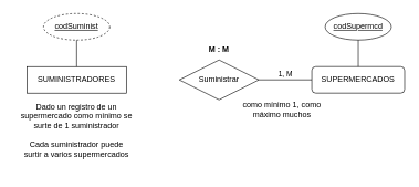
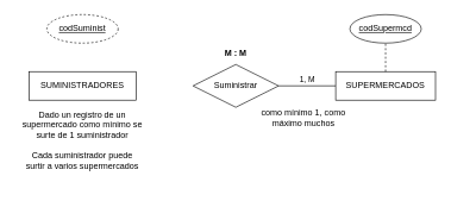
  <mxCell id="0" />
  <mxCell id="1" parent="0" />
  <mxCell id="2" value="SUMINISTRADORES" style="whiteSpace=wrap;html=1;align=center;shadow=0;flipH=0;flipV=0;" parent="1" vertex="1"><mxGeometry x="40" y="100" width="150" height="40" as="geometry" /></mxCell>
  <mxCell id="3" value="1, M" style="edgeStyle=orthogonalEdgeStyle;shape=connector;rounded=0;orthogonalLoop=1;jettySize=auto;html=1;exitX=1;exitY=0.5;exitDx=0;exitDy=0;strokeColor=default;align=center;verticalAlign=bottom;fontFamily=Helvetica;fontSize=11;fontColor=default;labelBackgroundColor=none;endArrow=none;endFill=0;shadow=0;entryX=0;entryY=0.5;entryDx=0;entryDy=0;" parent="1" source="4" target="5" edge="1"><mxGeometry relative="1" as="geometry"><mxPoint x="540" y="80" as="targetPoint" /></mxGeometry></mxCell>
  <mxCell id="4" value="Suministrar" style="shape=rhombus;perimeter=rhombusPerimeter;whiteSpace=wrap;html=1;align=center;shadow=0;flipH=0;flipV=0;" parent="1" vertex="1"><mxGeometry x="270" y="90" width="120" height="60" as="geometry" /></mxCell>
- <mxCell id="5" value="SUPERMERCADOS" style="whiteSpace=wrap;html=1;align=center;shadow=0;flipH=0;flipV=0;rounded=1;" parent="1" vertex="1"><mxGeometry x="470" y="100" width="140" height="40" as="geometry" /></mxCell>
+ <mxCell id="5" value="SUPERMERCADOS" style="whiteSpace=wrap;html=1;align=center;shadow=0;flipH=0;flipV=0;" parent="1" vertex="1"><mxGeometry x="470" y="100" width="140" height="40" as="geometry" /></mxCell>
  <mxCell id="6" value="Dado un registro de un supermercado como mínimo se surte de 1 suministrador" style="text;html=1;align=center;verticalAlign=middle;whiteSpace=wrap;rounded=0;" parent="1" vertex="1"><mxGeometry x="20" y="130" width="190" height="90" as="geometry" /></mxCell>
  <mxCell id="7" value="Cada suministrador puede surtir a varios supermercados" style="text;html=1;align=center;verticalAlign=middle;whiteSpace=wrap;rounded=0;" parent="1" vertex="1"><mxGeometry x="30" y="190" width="170" height="70" as="geometry" /></mxCell>
  <mxCell id="8" value="como mínimo 1, como máximo muchos" style="text;html=1;align=center;verticalAlign=middle;whiteSpace=wrap;rounded=0;" parent="1" vertex="1"><mxGeometry x="355" y="140" width="140" height="50" as="geometry" /></mxCell>
  <mxCell id="9" value="&lt;b&gt;M : M&lt;/b&gt;" style="text;html=1;align=center;verticalAlign=middle;whiteSpace=wrap;rounded=0;" parent="1" vertex="1"><mxGeometry x="300" y="60" width="60" height="30" as="geometry" /></mxCell>
  <mxCell id="10" value="&lt;u&gt;codSuminist&lt;/u&gt;" style="ellipse;whiteSpace=wrap;html=1;align=center;dashed=1;" vertex="1" parent="1"><mxGeometry x="65" y="20" width="100" height="40" as="geometry" /></mxCell>
  <mxCell id="11" value="&lt;u&gt;codSupermcd&lt;/u&gt;" style="ellipse;whiteSpace=wrap;html=1;align=center;" vertex="1" parent="1"><mxGeometry x="490" y="20" width="100" height="40" as="geometry" /></mxCell>
- <mxCell id="12" value="" style="endArrow=none;html=1;rounded=0;exitX=0.5;exitY=0;exitDx=0;exitDy=0;entryX=0.5;entryY=1;entryDx=0;entryDy=0;" edge="1" parent="1" source="5" target="11"><mxGeometry width="50" height="50" relative="1" as="geometry"><mxPoint x="420" y="150" as="sourcePoint" /><mxPoint x="470" y="100" as="targetPoint" /></mxGeometry></mxCell>
- <mxCell id="13" value="" style="endArrow=none;html=1;rounded=0;exitX=0.5;exitY=0;exitDx=0;exitDy=0;entryX=0.5;entryY=1;entryDx=0;entryDy=0;" edge="1" parent="1" source="2" target="10"><mxGeometry width="50" height="50" relative="1" as="geometry"><mxPoint x="550" y="110" as="sourcePoint" /><mxPoint x="190" y="70" as="targetPoint" /></mxGeometry></mxCell>
+ <mxCell id="12" value="" style="endArrow=none;html=1;rounded=0;exitX=0.5;exitY=0;exitDx=0;exitDy=0;entryX=0.5;entryY=1;entryDx=0;entryDy=0;dashed=1;" edge="1" parent="1" source="5" target="11"><mxGeometry width="50" height="50" relative="1" as="geometry"><mxPoint x="420" y="150" as="sourcePoint" /><mxPoint x="470" y="100" as="targetPoint" /></mxGeometry></mxCell>
